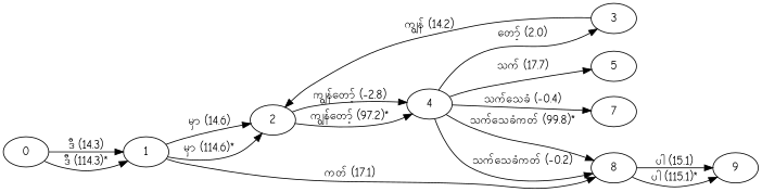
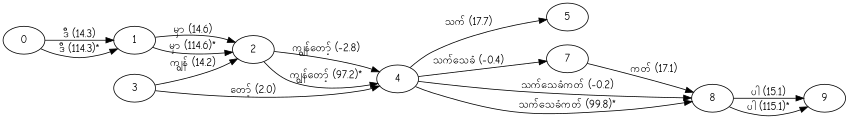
  digraph {
    fontname="Comic Neue"
    rankdir=LR
    node [fontname="Comic Neue"]
    edge [fontname="Comic Neue"]
    0
    1
    2
    4
    3
    5
    7
    8
    9
    0 -> 1 [label="ဒီ (14.3)"]
    0 -> 1 [label="ဒီ (114.3)*"]
    1 -> 2 [label="မှာ (14.6)"]
    1 -> 2 [label="မှာ (114.6)*"]
    2 -> 4 [label="ကျွန်တော့် (-2.8)"]
    2 -> 4 [label="ကျွန်တော့် (97.2)*"]
    4 -> 5 [label="သက် (17.7)"]
    4 -> 7 [label="သက်သေခံ (-0.4)"]
    4 -> 8 [label="သက်သေခံကတ် (-0.2)"]
    4 -> 8 [label="သက်သေခံကတ် (99.8)*"]
    3 -> 2 [label="ကျွန် (14.2)"]
-   4 -> 3 [label="တော့် (2.0)"]
-   1 -> 8 [label="ကတ် (17.1)"]
+   3 -> 4 [label="တော့် (2.0)"]
+   7 -> 8 [label="ကတ် (17.1)"]
    8 -> 9 [label="ပါ (15.1)"]
    8 -> 9 [label="ပါ (115.1)*"]
  }
